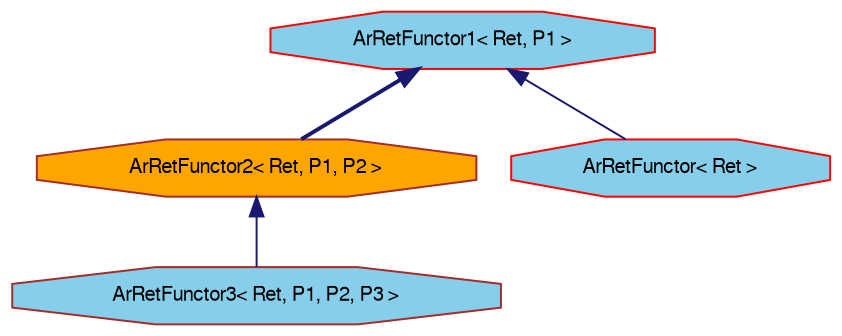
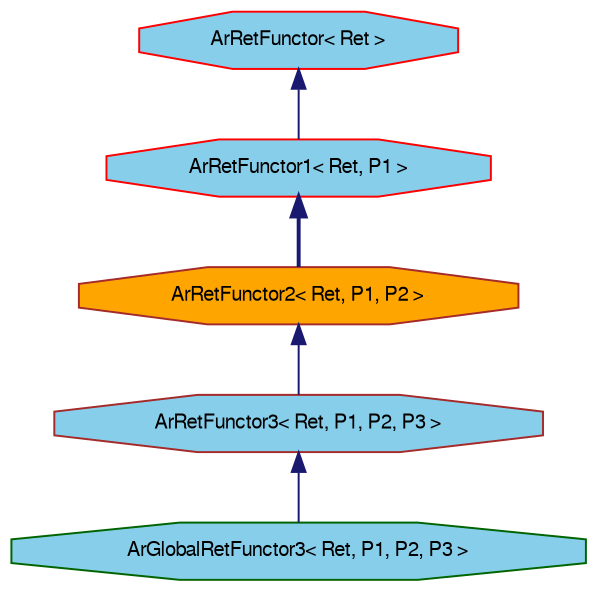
  digraph {
    node [color=brown fillcolor=skyblue fontname=FreeSans fontsize=10 shape=octagon style=filled]
    edge [color=midnightblue dir=back fontname=FreeSans fontsize=10 labelfontname=FreeSans labelfontsize=10 style=solid]
+   n1 [color=darkgreen fontcolor=black height=0.2 label="ArGlobalRetFunctor3\< Ret, P1, P2, P3 \>" width=0.4]
    n2 [height=0.2 label="ArRetFunctor3\< Ret, P1, P2, P3 \>" width=0.4]
    n3 [fillcolor=orange height=0.2 label="ArRetFunctor2\< Ret, P1, P2 \>" width=0.4]
    n4 [color=red height=0.2 label="ArRetFunctor1\< Ret, P1 \>" width=0.4]
    n5 [color=red height=0.2 label="ArRetFunctor\< Ret \>" width=0.4]
+   n2 -> n1
    n3 -> n2
    n4 -> n3 [style=bold]
-   n4 -> n5
+   n5 -> n4
  }
